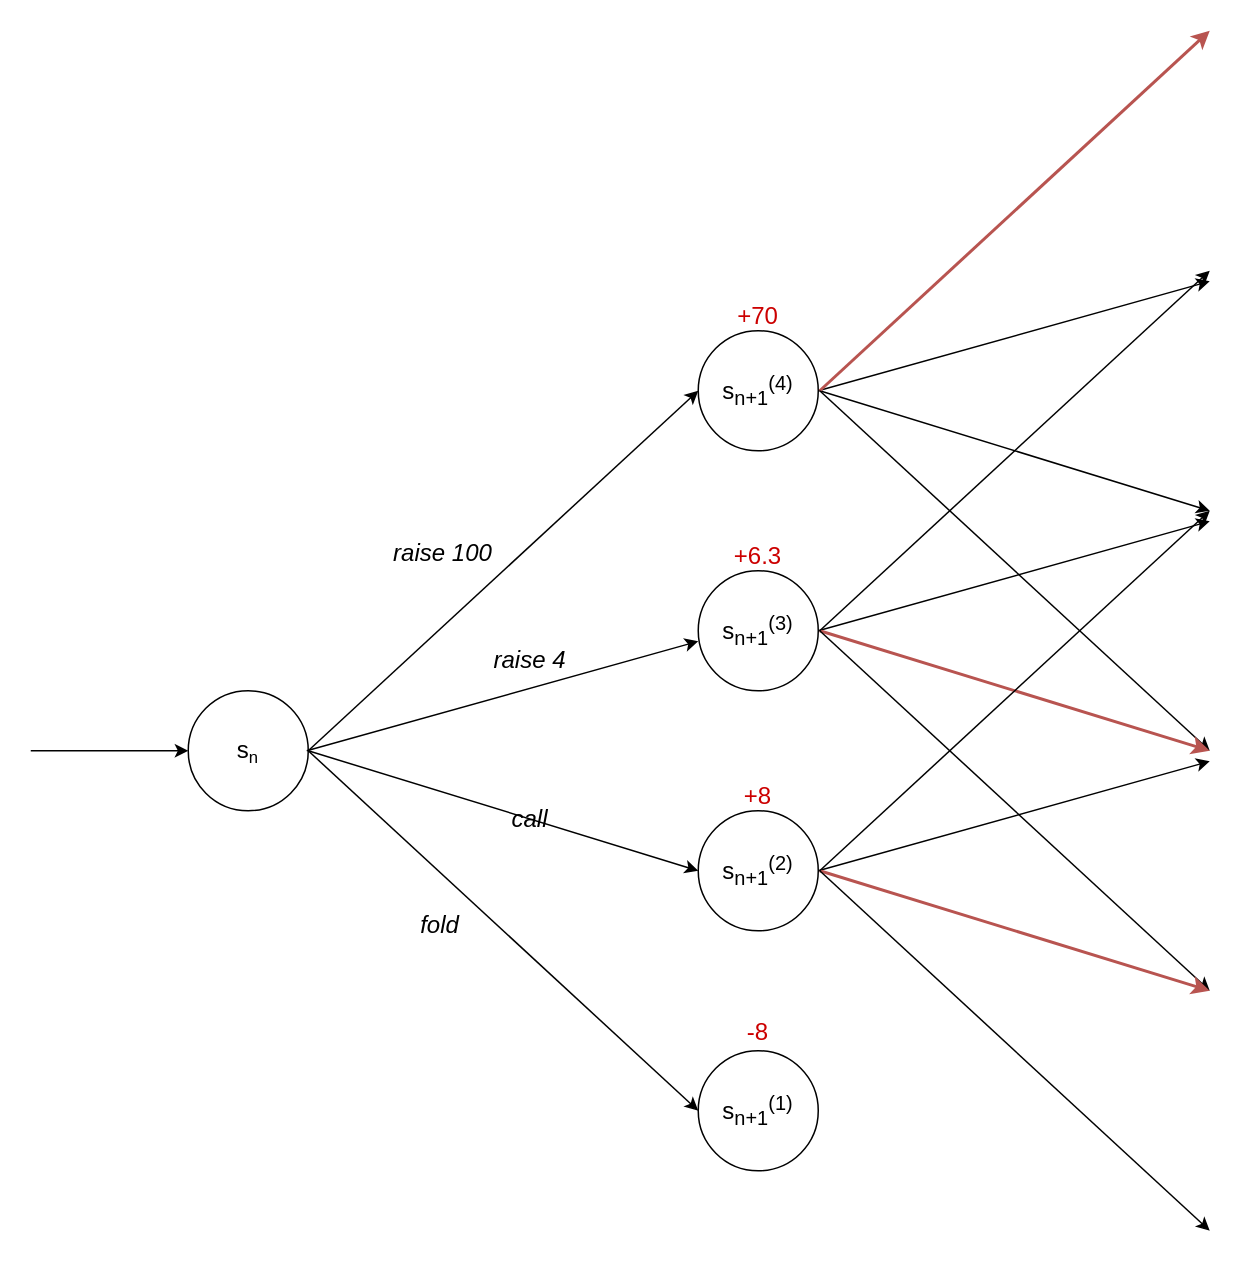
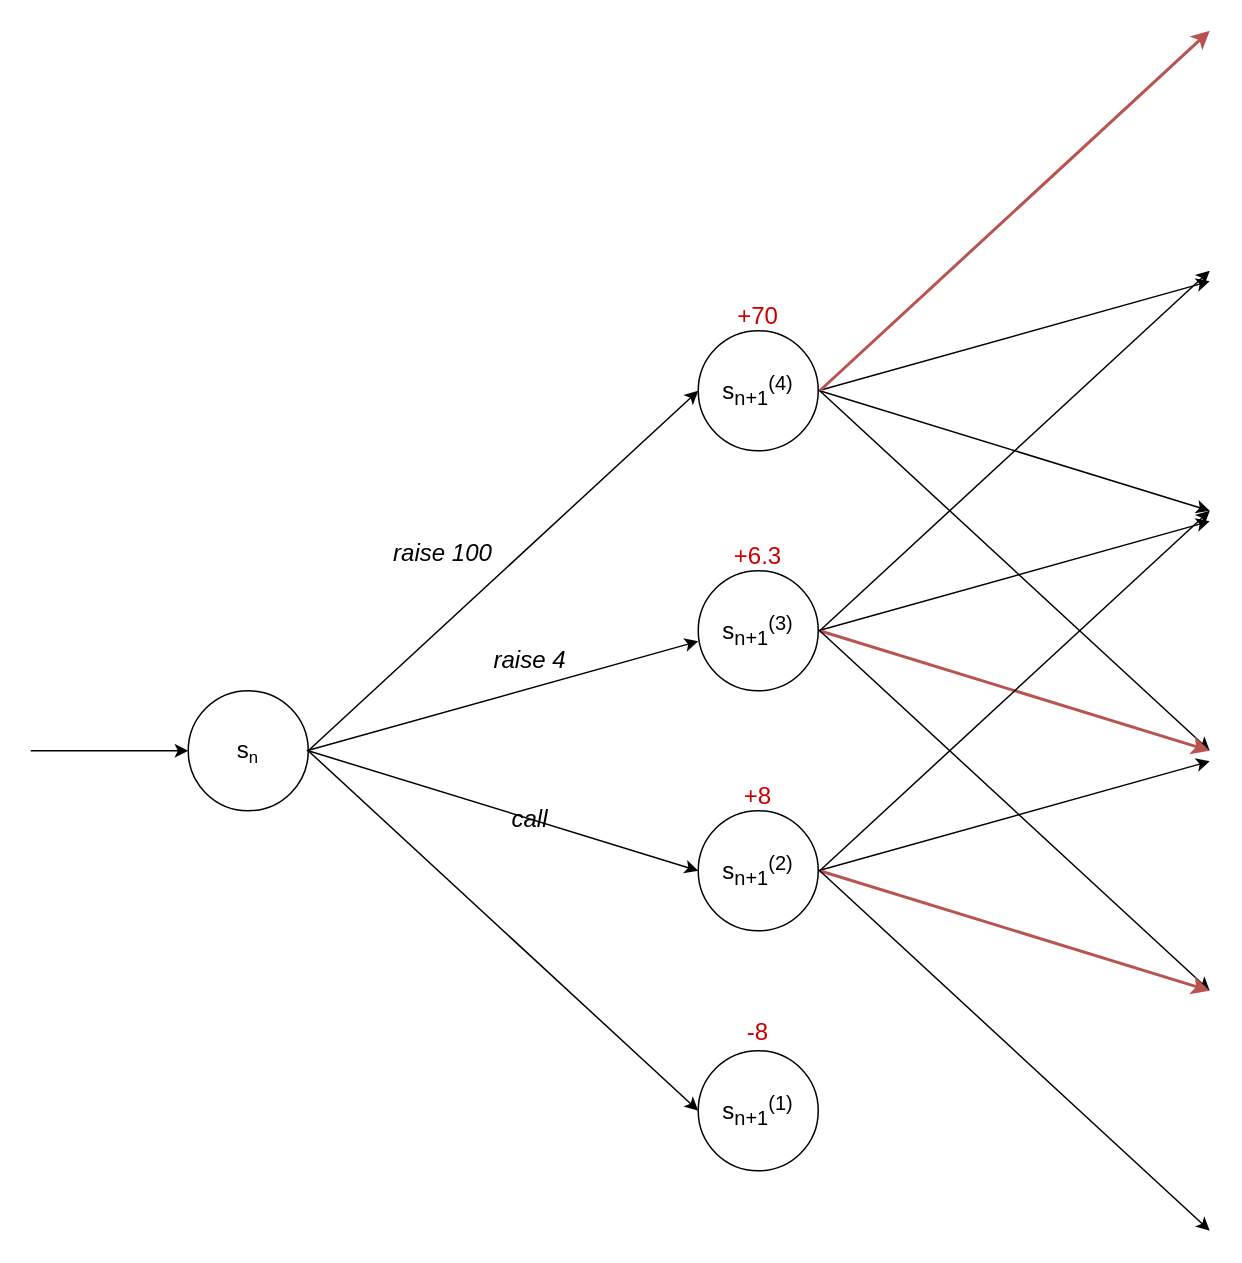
  <mxCell id="0" />
  <mxCell id="1" parent="0" />
  <mxCell id="2" value="" style="ellipse;whiteSpace=wrap;html=1;aspect=fixed;" parent="1" vertex="1"><mxGeometry x="125" y="460" width="80" height="80" as="geometry" /></mxCell>
  <mxCell id="3" value="" style="ellipse;whiteSpace=wrap;html=1;aspect=fixed;" parent="1" vertex="1"><mxGeometry x="465" y="220" width="80" height="80" as="geometry" /></mxCell>
  <mxCell id="4" value="" style="ellipse;whiteSpace=wrap;html=1;aspect=fixed;" parent="1" vertex="1"><mxGeometry x="465" y="380" width="80" height="80" as="geometry" /></mxCell>
  <mxCell id="5" value="" style="ellipse;whiteSpace=wrap;html=1;aspect=fixed;" parent="1" vertex="1"><mxGeometry x="465" y="540" width="80" height="80" as="geometry" /></mxCell>
  <mxCell id="6" value="" style="ellipse;whiteSpace=wrap;html=1;aspect=fixed;" parent="1" vertex="1"><mxGeometry x="465" y="700" width="80" height="80" as="geometry" /></mxCell>
  <mxCell id="7" value="" style="endArrow=classic;html=1;entryX=0;entryY=0.5;entryDx=0;entryDy=0;" parent="1" target="2" edge="1"><mxGeometry width="50" height="50" relative="1" as="geometry"><mxPoint x="20" y="500" as="sourcePoint" /><mxPoint x="475" y="430" as="targetPoint" /></mxGeometry></mxCell>
  <mxCell id="8" value="" style="endArrow=classic;html=1;entryX=0;entryY=0.588;entryDx=0;entryDy=0;entryPerimeter=0;strokeWidth=1;" parent="1" target="4" edge="1"><mxGeometry width="50" height="50" relative="1" as="geometry"><mxPoint x="204" y="500" as="sourcePoint" /><mxPoint x="467" y="433" as="targetPoint" /></mxGeometry></mxCell>
  <mxCell id="9" value="" style="endArrow=classic;html=1;entryX=0;entryY=0.5;entryDx=0;entryDy=0;exitX=1;exitY=0.5;exitDx=0;exitDy=0;strokeWidth=1;" parent="1" source="2" target="5" edge="1"><mxGeometry width="50" height="50" relative="1" as="geometry"><mxPoint x="424" y="483" as="sourcePoint" /><mxPoint x="474" y="433" as="targetPoint" /></mxGeometry></mxCell>
  <mxCell id="10" value="" style="endArrow=classic;html=1;entryX=0;entryY=0.5;entryDx=0;entryDy=0;exitX=1;exitY=0.5;exitDx=0;exitDy=0;strokeWidth=1;" parent="1" source="2" target="3" edge="1"><mxGeometry width="50" height="50" relative="1" as="geometry"><mxPoint x="424" y="483" as="sourcePoint" /><mxPoint x="474" y="433" as="targetPoint" /></mxGeometry></mxCell>
  <mxCell id="11" value="" style="endArrow=classic;html=1;entryX=0;entryY=0.5;entryDx=0;entryDy=0;exitX=1;exitY=0.5;exitDx=0;exitDy=0;strokeWidth=1;" parent="1" source="2" target="6" edge="1"><mxGeometry width="50" height="50" relative="1" as="geometry"><mxPoint x="424" y="483" as="sourcePoint" /><mxPoint x="474" y="433" as="targetPoint" /></mxGeometry></mxCell>
  <mxCell id="12" value="" style="endArrow=classic;html=1;entryX=0;entryY=0.588;entryDx=0;entryDy=0;entryPerimeter=0;" parent="1" edge="1"><mxGeometry width="50" height="50" relative="1" as="geometry"><mxPoint x="545" y="260" as="sourcePoint" /><mxPoint x="806" y="187.04" as="targetPoint" /></mxGeometry></mxCell>
  <mxCell id="13" value="" style="endArrow=classic;html=1;entryX=0;entryY=0.5;entryDx=0;entryDy=0;exitX=1;exitY=0.5;exitDx=0;exitDy=0;" parent="1" edge="1"><mxGeometry width="50" height="50" relative="1" as="geometry"><mxPoint x="546" y="260" as="sourcePoint" /><mxPoint x="806" y="340" as="targetPoint" /></mxGeometry></mxCell>
  <mxCell id="14" value="" style="endArrow=classic;html=1;entryX=0;entryY=0.5;entryDx=0;entryDy=0;exitX=1;exitY=0.5;exitDx=0;exitDy=0;strokeWidth=2;fillColor=#f8cecc;strokeColor=#b85450;" parent="1" edge="1"><mxGeometry width="50" height="50" relative="1" as="geometry"><mxPoint x="546" y="260" as="sourcePoint" /><mxPoint x="806" y="20" as="targetPoint" /></mxGeometry></mxCell>
  <mxCell id="15" value="" style="endArrow=classic;html=1;entryX=0;entryY=0.5;entryDx=0;entryDy=0;exitX=1;exitY=0.5;exitDx=0;exitDy=0;" parent="1" edge="1"><mxGeometry width="50" height="50" relative="1" as="geometry"><mxPoint x="546" y="260" as="sourcePoint" /><mxPoint x="806" y="500" as="targetPoint" /></mxGeometry></mxCell>
  <mxCell id="16" value="" style="endArrow=classic;html=1;entryX=0;entryY=0.588;entryDx=0;entryDy=0;entryPerimeter=0;" parent="1" edge="1"><mxGeometry width="50" height="50" relative="1" as="geometry"><mxPoint x="545" y="420" as="sourcePoint" /><mxPoint x="806" y="347.04" as="targetPoint" /></mxGeometry></mxCell>
  <mxCell id="17" value="" style="endArrow=classic;html=1;entryX=0;entryY=0.5;entryDx=0;entryDy=0;exitX=1;exitY=0.5;exitDx=0;exitDy=0;strokeWidth=2;fillColor=#f8cecc;strokeColor=#b85450;" parent="1" edge="1"><mxGeometry width="50" height="50" relative="1" as="geometry"><mxPoint x="546" y="420" as="sourcePoint" /><mxPoint x="806" y="500" as="targetPoint" /></mxGeometry></mxCell>
  <mxCell id="18" value="" style="endArrow=classic;html=1;entryX=0;entryY=0.5;entryDx=0;entryDy=0;exitX=1;exitY=0.5;exitDx=0;exitDy=0;" parent="1" edge="1"><mxGeometry width="50" height="50" relative="1" as="geometry"><mxPoint x="546" y="420" as="sourcePoint" /><mxPoint x="806" y="180" as="targetPoint" /></mxGeometry></mxCell>
  <mxCell id="19" value="" style="endArrow=classic;html=1;entryX=0;entryY=0.5;entryDx=0;entryDy=0;exitX=1;exitY=0.5;exitDx=0;exitDy=0;" parent="1" edge="1"><mxGeometry width="50" height="50" relative="1" as="geometry"><mxPoint x="546" y="420" as="sourcePoint" /><mxPoint x="806" y="660" as="targetPoint" /></mxGeometry></mxCell>
  <mxCell id="20" value="" style="endArrow=classic;html=1;entryX=0;entryY=0.588;entryDx=0;entryDy=0;entryPerimeter=0;" parent="1" edge="1"><mxGeometry width="50" height="50" relative="1" as="geometry"><mxPoint x="545" y="580" as="sourcePoint" /><mxPoint x="806" y="507.04" as="targetPoint" /></mxGeometry></mxCell>
  <mxCell id="21" value="" style="endArrow=classic;html=1;entryX=0;entryY=0.5;entryDx=0;entryDy=0;exitX=1;exitY=0.5;exitDx=0;exitDy=0;strokeWidth=2;fillColor=#f8cecc;strokeColor=#b85450;" parent="1" edge="1"><mxGeometry width="50" height="50" relative="1" as="geometry"><mxPoint x="546" y="580" as="sourcePoint" /><mxPoint x="806" y="660" as="targetPoint" /></mxGeometry></mxCell>
  <mxCell id="22" value="" style="endArrow=classic;html=1;entryX=0;entryY=0.5;entryDx=0;entryDy=0;exitX=1;exitY=0.5;exitDx=0;exitDy=0;" parent="1" edge="1"><mxGeometry width="50" height="50" relative="1" as="geometry"><mxPoint x="546" y="580" as="sourcePoint" /><mxPoint x="806" y="340" as="targetPoint" /></mxGeometry></mxCell>
  <mxCell id="23" value="" style="endArrow=classic;html=1;entryX=0;entryY=0.5;entryDx=0;entryDy=0;exitX=1;exitY=0.5;exitDx=0;exitDy=0;" parent="1" edge="1"><mxGeometry width="50" height="50" relative="1" as="geometry"><mxPoint x="546" y="580" as="sourcePoint" /><mxPoint x="806" y="820" as="targetPoint" /></mxGeometry></mxCell>
  <mxCell id="24" value="&lt;span style=&quot;font-size: 16px&quot;&gt;s&lt;/span&gt;&lt;span style=&quot;font-size: 13.333px&quot;&gt;&lt;sub&gt;n&lt;br&gt;&lt;/sub&gt;&lt;/span&gt;" style="text;html=1;strokeColor=none;fillColor=none;align=center;verticalAlign=middle;whiteSpace=wrap;rounded=0;" parent="1" vertex="1"><mxGeometry x="145" y="490" width="40" height="20" as="geometry" /></mxCell>
  <mxCell id="25" value="&lt;i&gt;raise 100&lt;/i&gt;" style="text;html=1;strokeColor=none;fillColor=none;align=center;verticalAlign=middle;whiteSpace=wrap;rounded=0;fontSize=16;" parent="1" vertex="1"><mxGeometry x="261" y="358" width="68" height="20" as="geometry" /></mxCell>
  <mxCell id="26" value="&lt;i&gt;raise 4&lt;/i&gt;" style="text;html=1;strokeColor=none;fillColor=none;align=center;verticalAlign=middle;whiteSpace=wrap;rounded=0;fontSize=16;" parent="1" vertex="1"><mxGeometry x="321" y="429" width="64" height="20" as="geometry" /></mxCell>
  <mxCell id="27" value="&lt;i&gt;call&lt;/i&gt;" style="text;html=1;strokeColor=none;fillColor=none;align=center;verticalAlign=middle;whiteSpace=wrap;rounded=0;fontSize=16;" parent="1" vertex="1"><mxGeometry x="321" y="535" width="64" height="20" as="geometry" /></mxCell>
- <mxCell id="28" value="&lt;i&gt;fold&lt;/i&gt;" style="text;html=1;strokeColor=none;fillColor=none;align=center;verticalAlign=middle;whiteSpace=wrap;rounded=0;fontSize=16;" parent="1" vertex="1"><mxGeometry x="261" y="606" width="64" height="20" as="geometry" /></mxCell>
  <mxCell id="29" value="&lt;span style=&quot;font-size: 16px&quot;&gt;s&lt;sub&gt;n+1&lt;/sub&gt;&lt;sup&gt;(4)&lt;/sup&gt;&lt;/span&gt;&lt;span style=&quot;font-size: 13.333px&quot;&gt;&lt;sub&gt;&lt;br&gt;&lt;/sub&gt;&lt;/span&gt;" style="text;html=1;strokeColor=none;fillColor=none;align=center;verticalAlign=middle;whiteSpace=wrap;rounded=0;" parent="1" vertex="1"><mxGeometry x="474" y="250" width="62" height="20" as="geometry" /></mxCell>
  <mxCell id="30" value="&lt;span style=&quot;font-size: 16px&quot;&gt;s&lt;sub&gt;n+1&lt;/sub&gt;&lt;sup&gt;(3)&lt;/sup&gt;&lt;/span&gt;&lt;span style=&quot;font-size: 13.333px&quot;&gt;&lt;sub&gt;&lt;br&gt;&lt;/sub&gt;&lt;/span&gt;" style="text;html=1;strokeColor=none;fillColor=none;align=center;verticalAlign=middle;whiteSpace=wrap;rounded=0;" parent="1" vertex="1"><mxGeometry x="455" y="410" width="100" height="20" as="geometry" /></mxCell>
  <mxCell id="31" value="&lt;span style=&quot;font-size: 16px&quot;&gt;s&lt;sub&gt;n+1&lt;/sub&gt;&lt;sup&gt;(2)&lt;/sup&gt;&lt;/span&gt;&lt;span style=&quot;font-size: 13.333px&quot;&gt;&lt;sub&gt;&lt;br&gt;&lt;/sub&gt;&lt;/span&gt;" style="text;html=1;strokeColor=none;fillColor=none;align=center;verticalAlign=middle;whiteSpace=wrap;rounded=0;" parent="1" vertex="1"><mxGeometry x="455" y="570" width="100" height="20" as="geometry" /></mxCell>
  <mxCell id="32" value="&lt;span style=&quot;font-size: 16px&quot;&gt;s&lt;sub&gt;n+1&lt;/sub&gt;&lt;sup&gt;(1)&lt;/sup&gt;&lt;/span&gt;&lt;span style=&quot;font-size: 13.333px&quot;&gt;&lt;sub&gt;&lt;br&gt;&lt;/sub&gt;&lt;/span&gt;" style="text;html=1;strokeColor=none;fillColor=none;align=center;verticalAlign=middle;whiteSpace=wrap;rounded=0;" parent="1" vertex="1"><mxGeometry x="455" y="730" width="100" height="20" as="geometry" /></mxCell>
  <mxCell id="33" value="-8" style="text;html=1;strokeColor=none;fillColor=none;align=center;verticalAlign=middle;whiteSpace=wrap;rounded=0;fontSize=16;fontColor=#CC0000;" parent="1" vertex="1"><mxGeometry x="485" y="677" width="40" height="20" as="geometry" /></mxCell>
  <mxCell id="34" value="+6.3" style="text;html=1;strokeColor=none;fillColor=none;align=center;verticalAlign=middle;whiteSpace=wrap;rounded=0;fontSize=16;fontColor=#CC0000;" parent="1" vertex="1"><mxGeometry x="485" y="360" width="40" height="20" as="geometry" /></mxCell>
  <mxCell id="35" value="+70" style="text;html=1;strokeColor=none;fillColor=none;align=center;verticalAlign=middle;whiteSpace=wrap;rounded=0;fontSize=16;fontColor=#CC0000;" parent="1" vertex="1"><mxGeometry x="485" y="200" width="40" height="20" as="geometry" /></mxCell>
  <mxCell id="36" value="+8" style="text;html=1;strokeColor=none;fillColor=none;align=center;verticalAlign=middle;whiteSpace=wrap;rounded=0;fontSize=16;fontColor=#CC0000;" parent="1" vertex="1"><mxGeometry x="485" y="520" width="40" height="20" as="geometry" /></mxCell>
